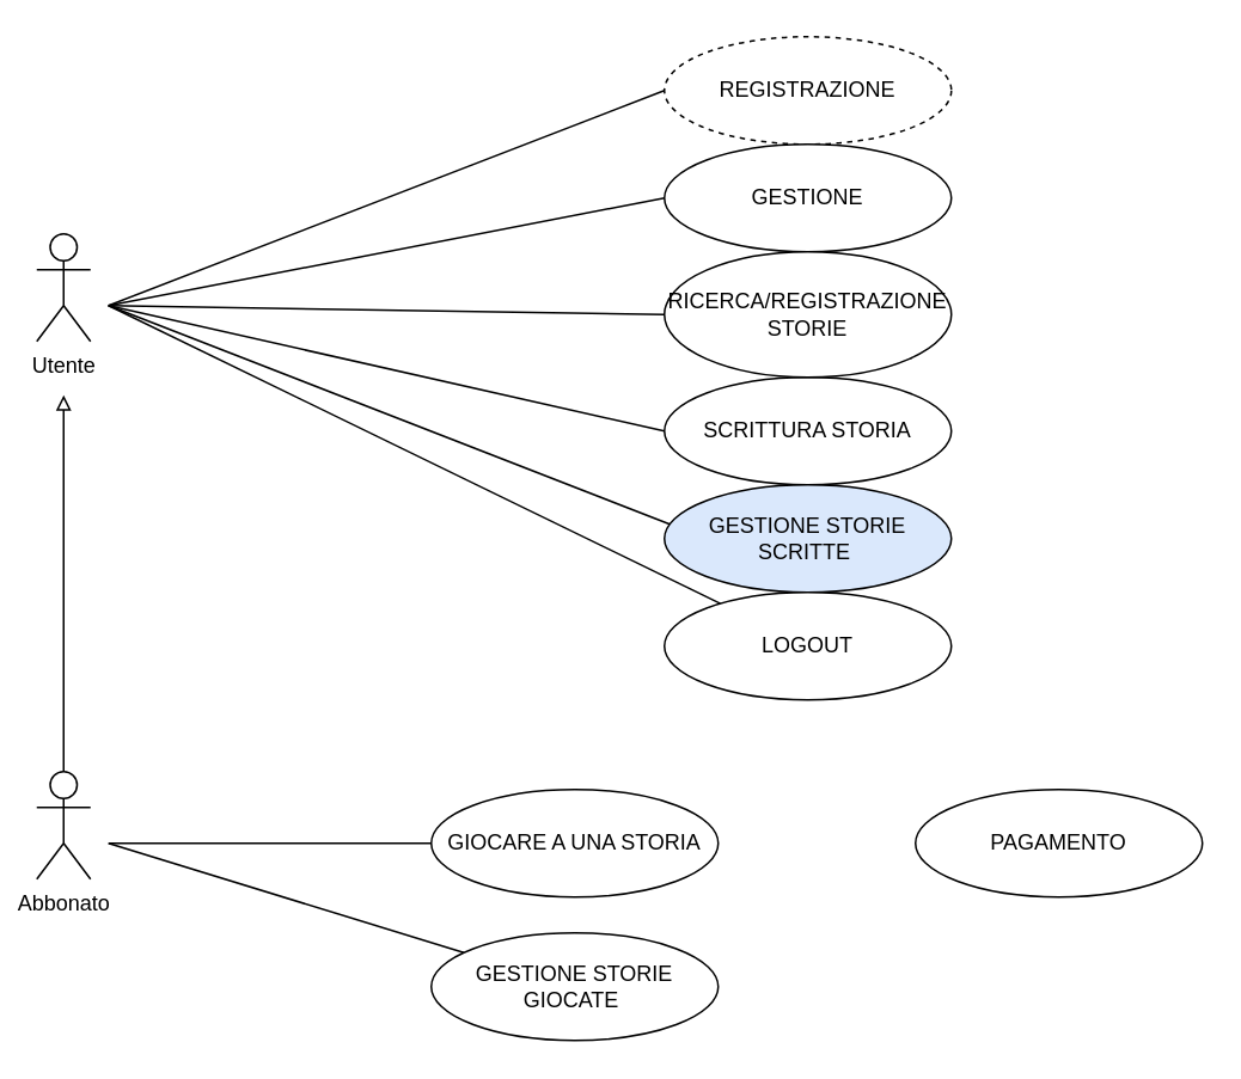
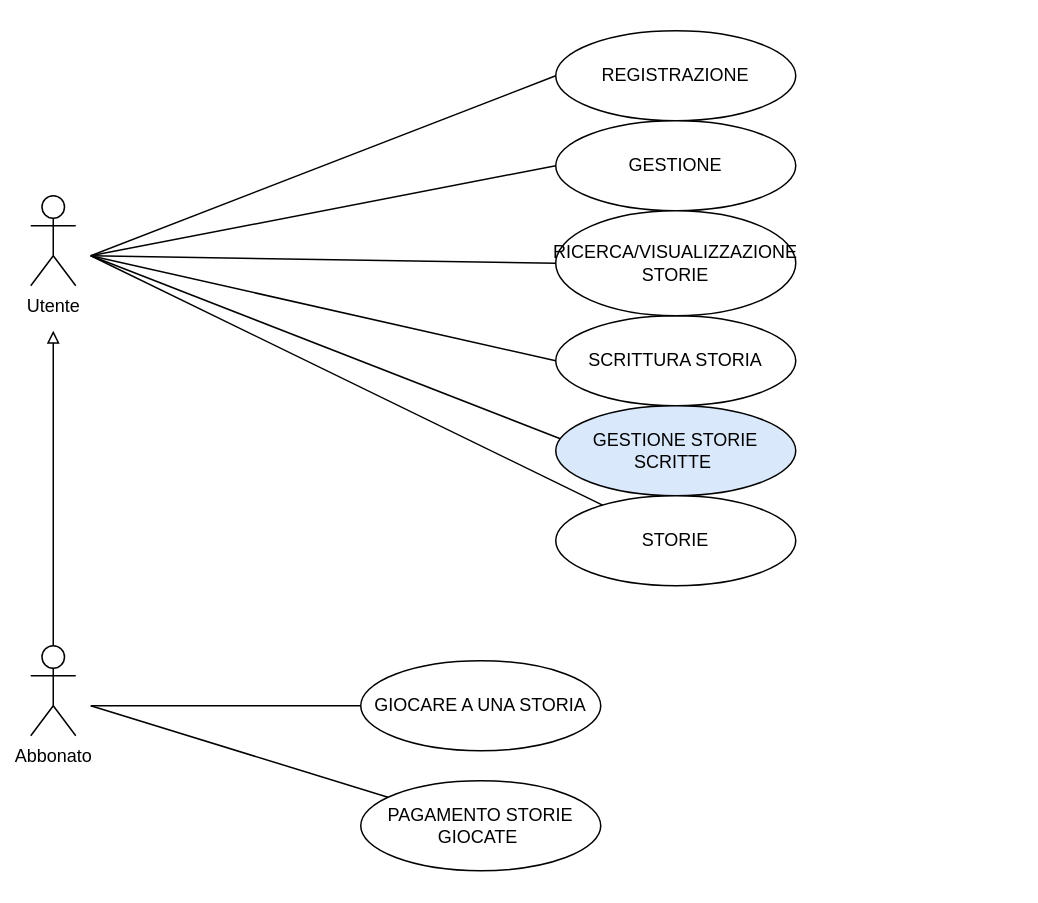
  <mxCell id="0" />
  <mxCell id="1" parent="0" />
  <mxCell id="2" style="edgeStyle=orthogonalEdgeStyle;rounded=0;orthogonalLoop=1;jettySize=auto;html=1;exitX=0.5;exitY=0;exitDx=0;exitDy=0;exitPerimeter=0;endArrow=block;endFill=0;" parent="1" source="3" edge="1"><mxGeometry relative="1" as="geometry"><mxPoint x="35" y="220" as="targetPoint" /></mxGeometry></mxCell>
  <mxCell id="3" value="Abbonato" style="shape=umlActor;verticalLabelPosition=bottom;verticalAlign=top;html=1;outlineConnect=0;" parent="1" vertex="1"><mxGeometry x="20" y="430" width="30" height="60" as="geometry" /></mxCell>
  <mxCell id="4" value="Utente" style="shape=umlActor;verticalLabelPosition=bottom;verticalAlign=top;html=1;outlineConnect=0;" parent="1" vertex="1"><mxGeometry x="20" y="130" width="30" height="60" as="geometry" /></mxCell>
- <mxCell id="5" value="&lt;div&gt;REGISTRAZIONE&lt;/div&gt;" style="ellipse;whiteSpace=wrap;html=1;dashed=1;" parent="1" vertex="1"><mxGeometry x="370" y="20" width="160" height="60" as="geometry" /></mxCell>
+ <mxCell id="5" value="&lt;div&gt;REGISTRAZIONE&lt;/div&gt;" style="ellipse;whiteSpace=wrap;html=1;" parent="1" vertex="1"><mxGeometry x="370" y="20" width="160" height="60" as="geometry" /></mxCell>
  <mxCell id="6" value="GESTIONE" style="ellipse;whiteSpace=wrap;html=1;" parent="1" vertex="1"><mxGeometry x="370" y="80" width="160" height="60" as="geometry" /></mxCell>
  <mxCell id="7" value="SCRITTURA STORIA" style="ellipse;whiteSpace=wrap;html=1;" parent="1" vertex="1"><mxGeometry x="370" y="210" width="160" height="60" as="geometry" /></mxCell>
  <mxCell id="8" value="GIOCARE A UNA STORIA" style="ellipse;whiteSpace=wrap;html=1;" parent="1" vertex="1"><mxGeometry x="240" y="440" width="160" height="60" as="geometry" /></mxCell>
- <mxCell id="9" value="&lt;div&gt;PAGAMENTO&lt;/div&gt;" style="ellipse;whiteSpace=wrap;html=1;" parent="1" vertex="1"><mxGeometry x="510" y="440" width="160" height="60" as="geometry" /></mxCell>
- <mxCell id="10" value="&lt;div&gt;RICERCA/REGISTRAZIONE&lt;/div&gt;&lt;div&gt;STORIE&lt;/div&gt;" style="ellipse;whiteSpace=wrap;html=1;" parent="1" vertex="1"><mxGeometry x="370" y="140" width="160" height="70" as="geometry" /></mxCell>
+ <mxCell id="10" value="&lt;div&gt;RICERCA/VISUALIZZAZIONE&lt;/div&gt;&lt;div&gt;STORIE&lt;/div&gt;" style="ellipse;whiteSpace=wrap;html=1;" parent="1" vertex="1"><mxGeometry x="370" y="140" width="160" height="70" as="geometry" /></mxCell>
  <mxCell id="11" value="" style="endArrow=none;html=1;rounded=0;entryX=0;entryY=0.5;entryDx=0;entryDy=0;" parent="1" target="6" edge="1"><mxGeometry width="50" height="50" relative="1" as="geometry"><mxPoint x="60" y="170" as="sourcePoint" /><mxPoint x="370" y="240" as="targetPoint" /></mxGeometry></mxCell>
  <mxCell id="12" value="" style="endArrow=none;html=1;rounded=0;entryX=0;entryY=0.5;entryDx=0;entryDy=0;" parent="1" target="5" edge="1"><mxGeometry width="50" height="50" relative="1" as="geometry"><mxPoint x="60" y="170" as="sourcePoint" /><mxPoint x="370" y="240" as="targetPoint" /></mxGeometry></mxCell>
  <mxCell id="13" value="" style="endArrow=none;html=1;rounded=0;exitX=0;exitY=0.5;exitDx=0;exitDy=0;" parent="1" source="10" edge="1"><mxGeometry width="50" height="50" relative="1" as="geometry"><mxPoint x="320" y="150" as="sourcePoint" /><mxPoint x="60" y="170" as="targetPoint" /></mxGeometry></mxCell>
  <mxCell id="14" value="" style="endArrow=none;html=1;rounded=0;entryX=0;entryY=0.5;entryDx=0;entryDy=0;" parent="1" target="7" edge="1"><mxGeometry width="50" height="50" relative="1" as="geometry"><mxPoint x="60" y="170" as="sourcePoint" /><mxPoint x="370" y="340" as="targetPoint" /></mxGeometry></mxCell>
  <mxCell id="15" value="" style="endArrow=none;html=1;rounded=0;entryX=0;entryY=0.5;entryDx=0;entryDy=0;" parent="1" target="8" edge="1"><mxGeometry width="50" height="50" relative="1" as="geometry"><mxPoint x="60" y="470" as="sourcePoint" /><mxPoint x="370" y="330" as="targetPoint" /></mxGeometry></mxCell>
  <mxCell id="16" value="GESTIONE STORIE SCRITTE&amp;nbsp;" style="ellipse;whiteSpace=wrap;html=1;fillColor=#dae8fc;" parent="1" vertex="1"><mxGeometry x="370" y="270" width="160" height="60" as="geometry" /></mxCell>
  <mxCell id="17" value="" style="endArrow=none;html=1;rounded=0;entryX=0.019;entryY=0.367;entryDx=0;entryDy=0;entryPerimeter=0;" parent="1" target="16" edge="1"><mxGeometry width="50" height="50" relative="1" as="geometry"><mxPoint x="60" y="170" as="sourcePoint" /><mxPoint x="370" y="220" as="targetPoint" /></mxGeometry></mxCell>
- <mxCell id="18" value="GESTIONE STORIE GIOCATE&amp;nbsp;" style="ellipse;whiteSpace=wrap;html=1;" parent="1" vertex="1"><mxGeometry x="240" y="520" width="160" height="60" as="geometry" /></mxCell>
+ <mxCell id="18" value="PAGAMENTO STORIE GIOCATE&amp;nbsp;" style="ellipse;whiteSpace=wrap;html=1;" parent="1" vertex="1"><mxGeometry x="240" y="520" width="160" height="60" as="geometry" /></mxCell>
  <mxCell id="19" value="" style="endArrow=none;html=1;rounded=0;" parent="1" target="18" edge="1"><mxGeometry width="50" height="50" relative="1" as="geometry"><mxPoint x="60" y="470" as="sourcePoint" /><mxPoint x="370" y="220" as="targetPoint" /></mxGeometry></mxCell>
- <mxCell id="20" value="LOGOUT" style="ellipse;whiteSpace=wrap;html=1;" parent="1" vertex="1"><mxGeometry x="370" y="330" width="160" height="60" as="geometry" /></mxCell>
+ <mxCell id="20" value="STORIE" style="ellipse;whiteSpace=wrap;html=1;" parent="1" vertex="1"><mxGeometry x="370" y="330" width="160" height="60" as="geometry" /></mxCell>
  <mxCell id="21" value="" style="endArrow=none;html=1;rounded=0;" parent="1" target="20" edge="1"><mxGeometry width="50" height="50" relative="1" as="geometry"><mxPoint x="60" y="170" as="sourcePoint" /><mxPoint x="350" y="290" as="targetPoint" /></mxGeometry></mxCell>
